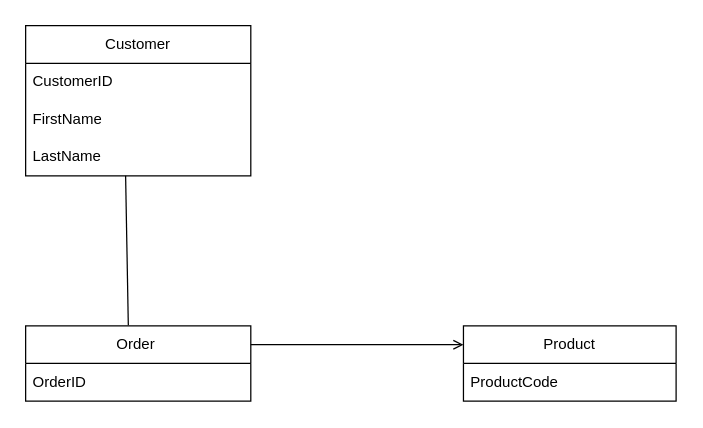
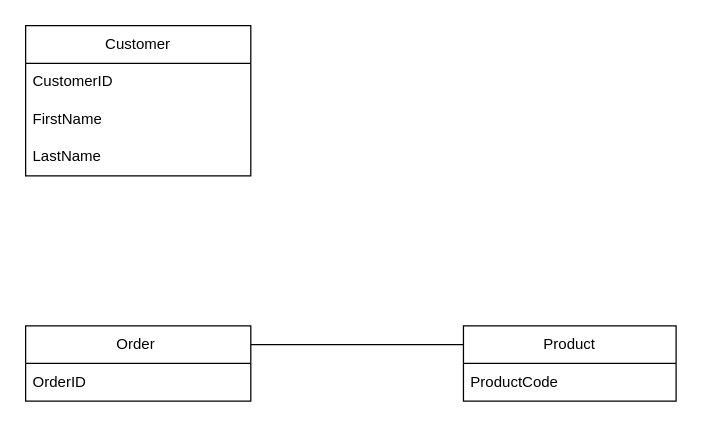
  <mxCell id="0" />
  <mxCell id="1" parent="0" />
  <mxCell id="2" value="Customer" style="swimlane;fontStyle=0;childLayout=stackLayout;horizontal=1;startSize=30;horizontalStack=0;resizeParent=1;resizeParentMax=0;resizeLast=0;collapsible=1;marginBottom=0;whiteSpace=wrap;html=1;" vertex="1" parent="1"><mxGeometry x="20" y="20" width="180" height="120" as="geometry" /></mxCell>
  <mxCell id="3" value="CustomerID" style="text;strokeColor=none;fillColor=none;align=left;verticalAlign=middle;spacingLeft=4;spacingRight=4;overflow=hidden;points=[[0,0.5],[1,0.5]];portConstraint=eastwest;rotatable=0;whiteSpace=wrap;html=1;" vertex="1" parent="2"><mxGeometry y="30" width="180" height="30" as="geometry" /></mxCell>
  <mxCell id="4" value="FirstName" style="text;strokeColor=none;fillColor=none;align=left;verticalAlign=middle;spacingLeft=4;spacingRight=4;overflow=hidden;points=[[0,0.5],[1,0.5]];portConstraint=eastwest;rotatable=0;whiteSpace=wrap;html=1;" vertex="1" parent="2"><mxGeometry y="60" width="180" height="30" as="geometry" /></mxCell>
  <mxCell id="5" value="LastName" style="text;strokeColor=none;fillColor=none;align=left;verticalAlign=middle;spacingLeft=4;spacingRight=4;overflow=hidden;points=[[0,0.5],[1,0.5]];portConstraint=eastwest;rotatable=0;whiteSpace=wrap;html=1;" vertex="1" parent="2"><mxGeometry y="90" width="180" height="30" as="geometry" /></mxCell>
  <mxCell id="6" value="Order&amp;nbsp;" style="swimlane;fontStyle=0;childLayout=stackLayout;horizontal=1;startSize=30;horizontalStack=0;resizeParent=1;resizeParentMax=0;resizeLast=0;collapsible=1;marginBottom=0;whiteSpace=wrap;html=1;" vertex="1" parent="1"><mxGeometry x="20" y="260" width="180" height="60" as="geometry" /></mxCell>
  <mxCell id="7" value="OrderID" style="text;strokeColor=none;fillColor=none;align=left;verticalAlign=middle;spacingLeft=4;spacingRight=4;overflow=hidden;points=[[0,0.5],[1,0.5]];portConstraint=eastwest;rotatable=0;whiteSpace=wrap;html=1;" vertex="1" parent="6"><mxGeometry y="30" width="180" height="30" as="geometry" /></mxCell>
  <mxCell id="8" value="Product" style="swimlane;fontStyle=0;childLayout=stackLayout;horizontal=1;startSize=30;horizontalStack=0;resizeParent=1;resizeParentMax=0;resizeLast=0;collapsible=1;marginBottom=0;whiteSpace=wrap;html=1;" vertex="1" parent="1"><mxGeometry x="370" y="260" width="170" height="60" as="geometry" /></mxCell>
  <mxCell id="9" value="ProductCode" style="text;strokeColor=none;fillColor=none;align=left;verticalAlign=middle;spacingLeft=4;spacingRight=4;overflow=hidden;points=[[0,0.5],[1,0.5]];portConstraint=eastwest;rotatable=0;whiteSpace=wrap;html=1;" vertex="1" parent="8"><mxGeometry y="30" width="170" height="30" as="geometry" /></mxCell>
- <mxCell id="10" value="" style="endArrow=none;html=1;rounded=0;exitX=0.456;exitY=-0.008;exitDx=0;exitDy=0;exitPerimeter=0;entryX=0.444;entryY=1;entryDx=0;entryDy=0;entryPerimeter=0;" edge="1" parent="1" source="6" target="5"><mxGeometry width="50" height="50" relative="1" as="geometry"><mxPoint x="250" y="230" as="sourcePoint" /><mxPoint x="300" y="180" as="targetPoint" /></mxGeometry></mxCell>
- <mxCell id="11" value="" style="endArrow=open;html=1;rounded=0;exitX=1;exitY=0.25;exitDx=0;exitDy=0;entryX=0;entryY=0.25;entryDx=0;entryDy=0;" edge="1" parent="1" source="6" target="8"><mxGeometry width="50" height="50" relative="1" as="geometry"><mxPoint x="130" y="316" as="sourcePoint" /><mxPoint x="452.99" y="310" as="targetPoint" /><Array as="points" /></mxGeometry></mxCell>
+ <mxCell id="11" value="" style="endArrow=none;html=1;rounded=0;exitX=1;exitY=0.25;exitDx=0;exitDy=0;entryX=0;entryY=0.25;entryDx=0;entryDy=0;" edge="1" parent="1" source="6" target="8"><mxGeometry width="50" height="50" relative="1" as="geometry"><mxPoint x="130" y="316" as="sourcePoint" /><mxPoint x="452.99" y="310" as="targetPoint" /><Array as="points" /></mxGeometry></mxCell>
